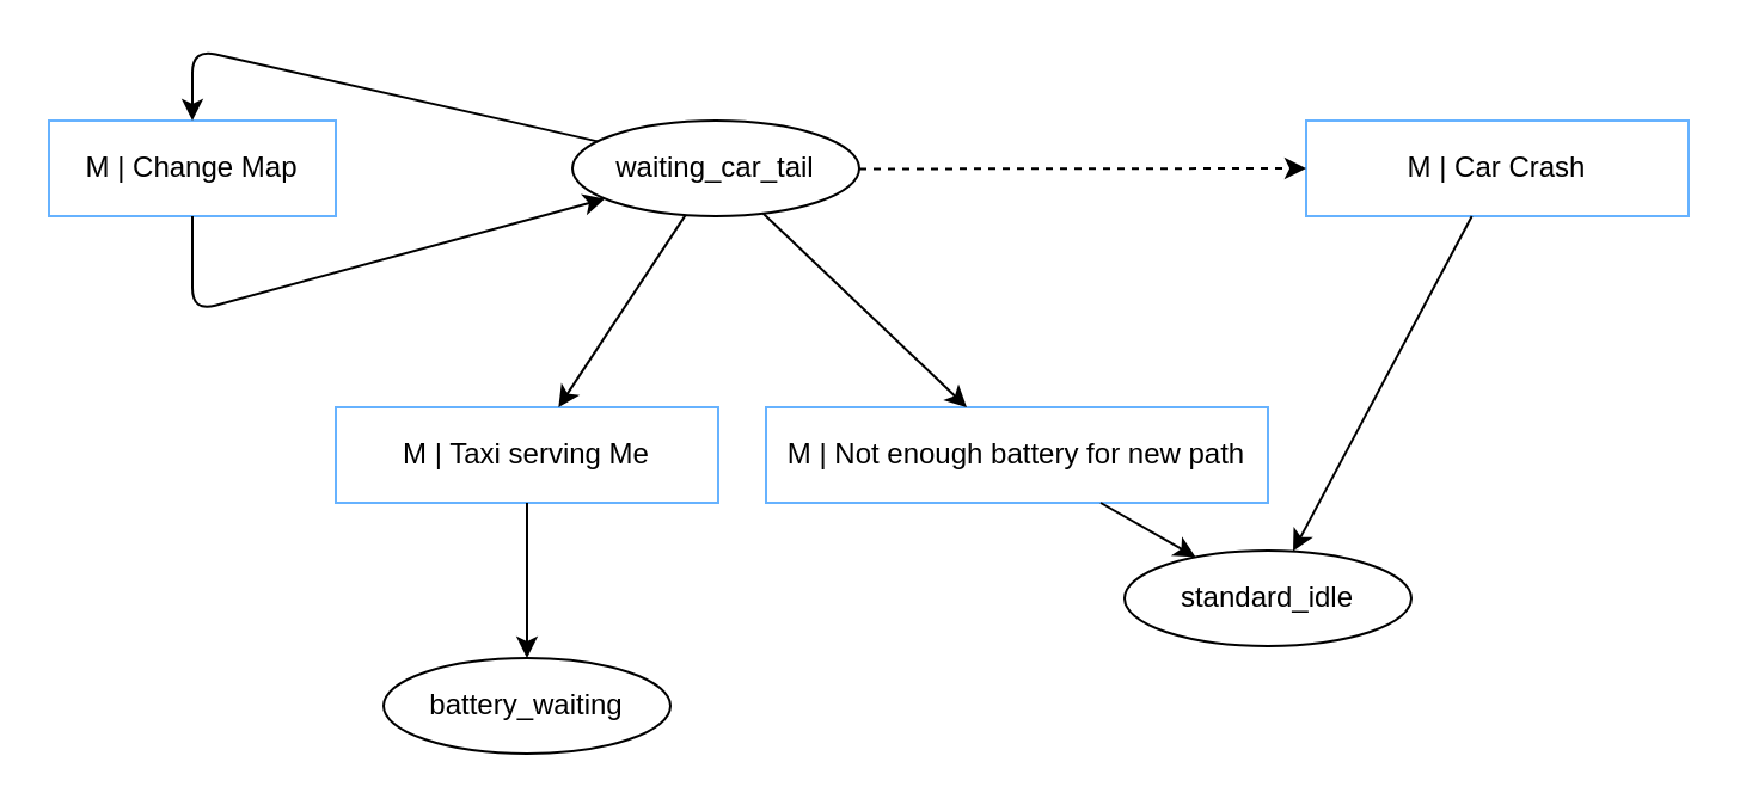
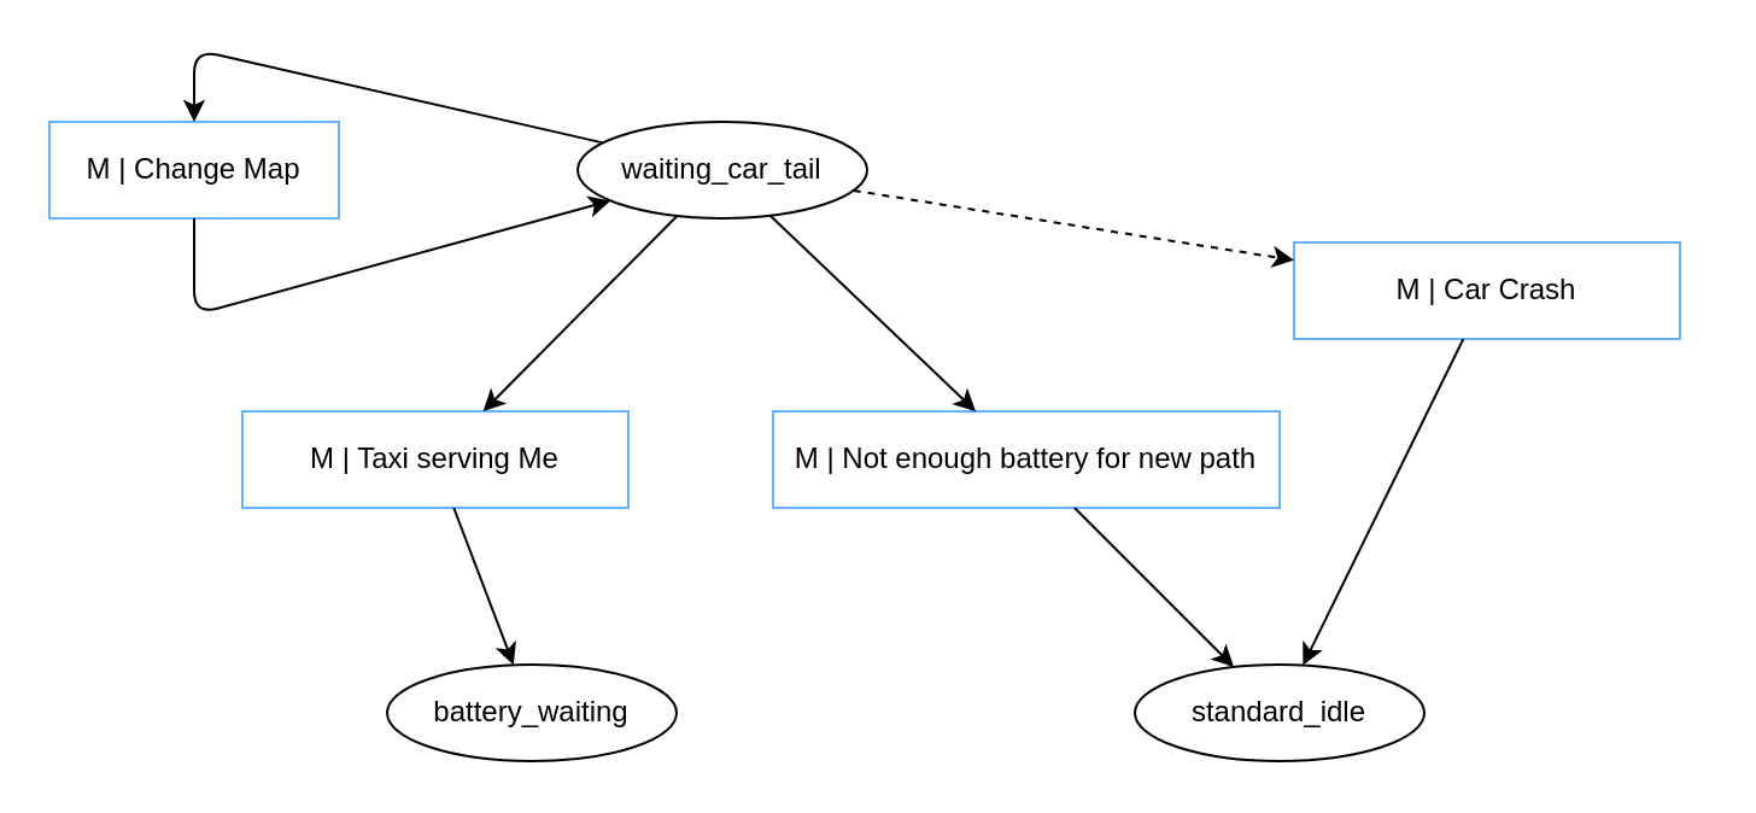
  <mxCell id="0" />
  <mxCell id="1" parent="0" />
  <mxCell id="2" value="M | Change Map" style="rounded=0;whiteSpace=wrap;html=1;strokeColor=#66B2FF;fillColor=none;" vertex="1" parent="1"><mxGeometry x="20" y="50" width="120" height="40" as="geometry" /></mxCell>
- <mxCell id="3" value="M | Car Crash" style="rounded=0;whiteSpace=wrap;html=1;strokeColor=#66B2FF;fillColor=none;" vertex="1" parent="1"><mxGeometry x="546" y="50" width="160" height="40" as="geometry" /></mxCell>
+ <mxCell id="3" value="M | Car Crash" style="rounded=0;whiteSpace=wrap;html=1;strokeColor=#66B2FF;fillColor=none;" vertex="1" parent="1"><mxGeometry x="536" y="100" width="160" height="40" as="geometry" /></mxCell>
  <mxCell id="4" value="M | Not enough battery for new path" style="rounded=0;whiteSpace=wrap;html=1;strokeColor=#66B2FF;fillColor=none;" vertex="1" parent="1"><mxGeometry x="320" y="170" width="210" height="40" as="geometry" /></mxCell>
  <mxCell id="5" value="waiting_car_tail" style="ellipse;whiteSpace=wrap;html=1;" vertex="1" parent="1"><mxGeometry x="239" y="50" width="120" height="40" as="geometry" /></mxCell>
  <mxCell id="6" value="battery_waiting" style="ellipse;whiteSpace=wrap;html=1;strokeColor=#000000;fillColor=#ffffff;" vertex="1" parent="1"><mxGeometry x="160" y="275" width="120" height="40" as="geometry" /></mxCell>
- <mxCell id="7" value="M | Taxi serving Me" style="rounded=0;whiteSpace=wrap;html=1;strokeColor=#66B2FF;fillColor=none;" vertex="1" parent="1"><mxGeometry x="140" y="170" width="160" height="40" as="geometry" /></mxCell>
+ <mxCell id="7" value="M | Taxi serving Me" style="rounded=0;whiteSpace=wrap;html=1;strokeColor=#66B2FF;fillColor=none;" vertex="1" parent="1"><mxGeometry x="100" y="170" width="160" height="40" as="geometry" /></mxCell>
  <mxCell id="8" value="" style="endArrow=classic;html=1;" edge="1" parent="1" source="5" target="7"><mxGeometry width="50" height="50" relative="1" as="geometry"><mxPoint x="450" y="30" as="sourcePoint" /><mxPoint x="500" y="-20" as="targetPoint" /></mxGeometry></mxCell>
  <mxCell id="9" value="" style="endArrow=classic;html=1;" edge="1" parent="1" source="7" target="6"><mxGeometry width="50" height="50" relative="1" as="geometry"><mxPoint x="60" y="290" as="sourcePoint" /><mxPoint x="110" y="240" as="targetPoint" /></mxGeometry></mxCell>
  <mxCell id="10" value="" style="endArrow=classic;html=1;dashed=1;" edge="1" parent="1" source="5" target="3"><mxGeometry width="50" height="50" relative="1" as="geometry"><mxPoint x="380" y="150" as="sourcePoint" /><mxPoint x="430" y="100" as="targetPoint" /></mxGeometry></mxCell>
  <mxCell id="11" value="" style="endArrow=classic;html=1;" edge="1" parent="1" source="5" target="2"><mxGeometry width="50" height="50" relative="1" as="geometry"><mxPoint x="-50" y="130" as="sourcePoint" /><mxPoint x="0" y="80" as="targetPoint" /><Array as="points"><mxPoint x="80" y="20" /></Array></mxGeometry></mxCell>
  <mxCell id="12" value="" style="endArrow=classic;html=1;" edge="1" parent="1" source="2" target="5"><mxGeometry width="50" height="50" relative="1" as="geometry"><mxPoint x="60" y="10" as="sourcePoint" /><mxPoint x="110" y="-40" as="targetPoint" /><Array as="points"><mxPoint x="80" y="130" /></Array></mxGeometry></mxCell>
- <mxCell id="13" value="standard_idle" style="ellipse;whiteSpace=wrap;html=1;strokeColor=#000000;fillColor=#ffffff;" vertex="1" parent="1"><mxGeometry x="470" y="230" width="120" height="40" as="geometry" /></mxCell>
+ <mxCell id="13" value="standard_idle" style="ellipse;whiteSpace=wrap;html=1;strokeColor=#000000;fillColor=#ffffff;" vertex="1" parent="1"><mxGeometry x="470" y="275" width="120" height="40" as="geometry" /></mxCell>
  <mxCell id="14" value="" style="endArrow=classic;html=1;" edge="1" parent="1" source="5" target="4"><mxGeometry width="50" height="50" relative="1" as="geometry"><mxPoint x="450" y="270" as="sourcePoint" /><mxPoint x="500" y="220" as="targetPoint" /></mxGeometry></mxCell>
  <mxCell id="15" value="" style="endArrow=classic;html=1;" edge="1" parent="1" source="4" target="13"><mxGeometry width="50" height="50" relative="1" as="geometry"><mxPoint x="510" y="260" as="sourcePoint" /><mxPoint x="560" y="200" as="targetPoint" /></mxGeometry></mxCell>
  <mxCell id="16" value="" style="endArrow=classic;html=1;" edge="1" parent="1" source="3" target="13"><mxGeometry width="50" height="50" relative="1" as="geometry"><mxPoint x="540" y="210" as="sourcePoint" /><mxPoint x="590" y="160" as="targetPoint" /></mxGeometry></mxCell>
